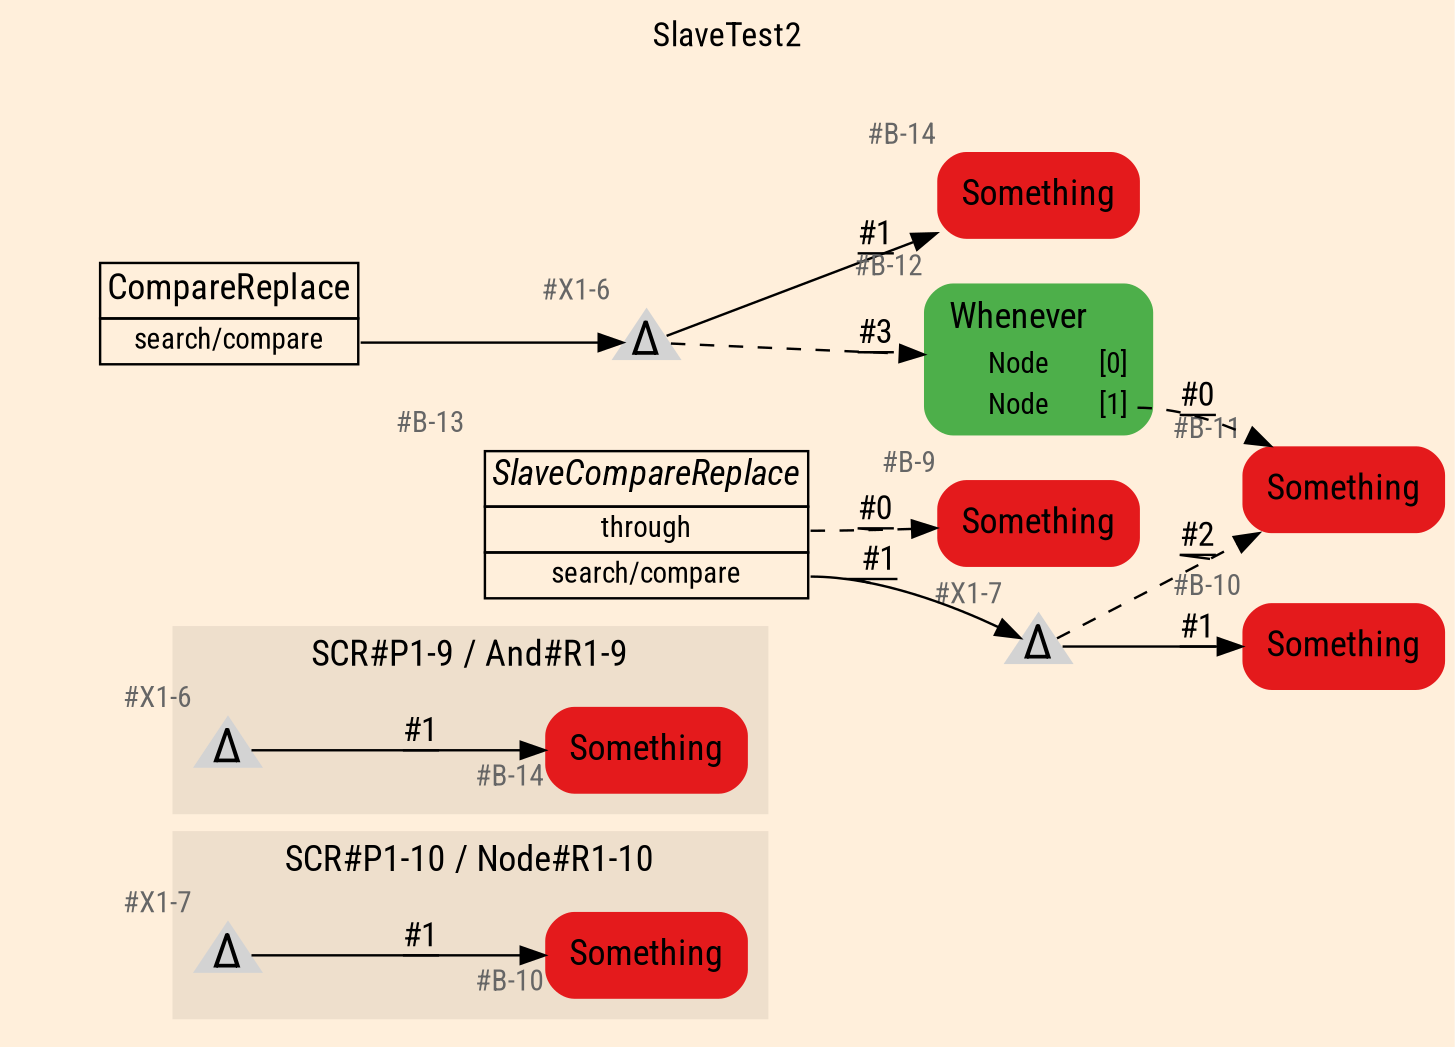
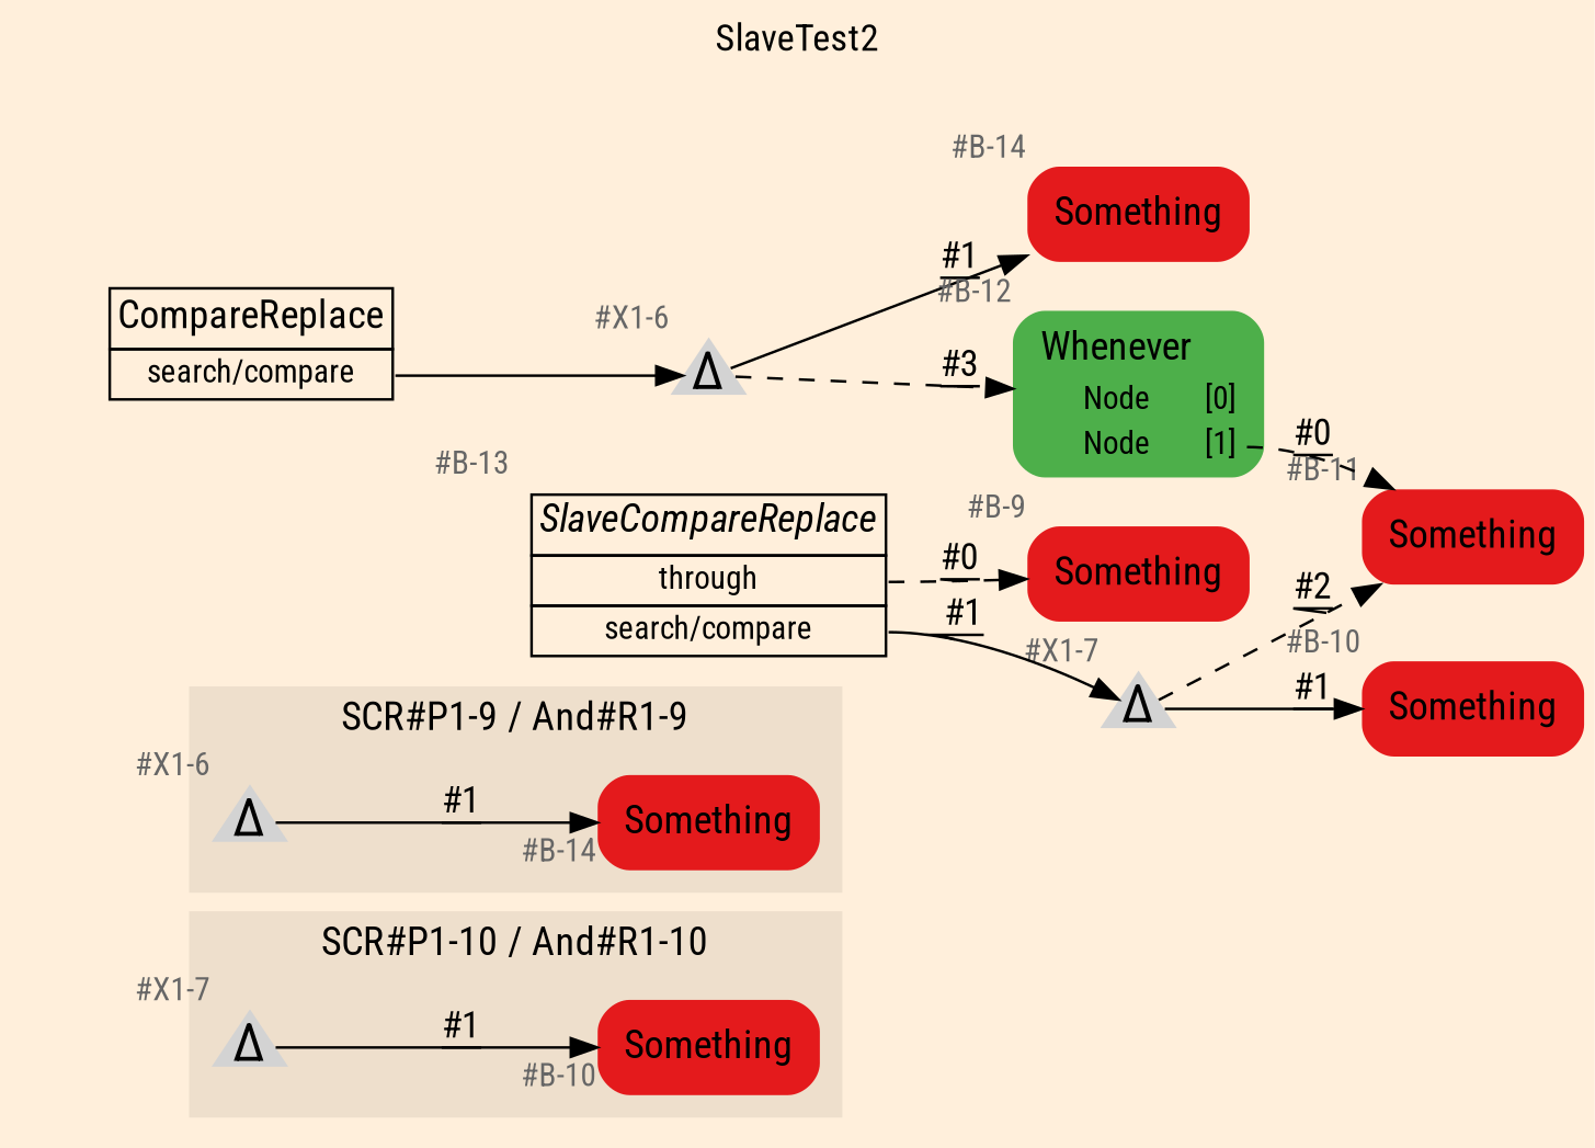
  digraph {
    bgcolor=antiquewhite1
    color=black
    fontcolor=black
    fontname="Roboto Condensed"
    label=SlaveTest2
    labelloc=t
    rankdir=LR
    ranksep=0.3
    node [fillcolor="/set19/1" fontcolor=grey40 fontname="Roboto Condensed" fontsize=12 shape=plaintext style="rounded,filled" xlabel="#B-10"]
    edge [color=black decorate=true fontcolor=black fontname="Roboto Condensed"]
    n1 [label=<<TABLE BORDER="0" CELLBORDER="0" CELLSPACING="0">          <TR><TD><FONT COLOR="black" POINT-SIZE="15">Something</FONT></TD></TR>         </TABLE>>]
    n2 [fixedsize=true height=0.4 label=<<FONT COLOR="black" POINT-SIZE="20">Δ</FONT>> penwidth=0.0 shape=triangle style=filled width=0.4 xlabel="#X1-7" fillcolor=""]
    n3 [label=<<TABLE BORDER="0" CELLBORDER="0" CELLSPACING="0">          <TR><TD><FONT COLOR="black" POINT-SIZE="15">Something</FONT></TD></TR>         </TABLE>> xlabel="#B-14"]
    n4 [fixedsize=true height=0.4 label=<<FONT COLOR="black" POINT-SIZE="20">Δ</FONT>> penwidth=0.0 shape=triangle style=filled width=0.4 xlabel="#X1-6" fillcolor=""]
    n5 [color=black fillcolor=antiquewhite1 label=<<TABLE BORDER="0" CELLBORDER="1" CELLSPACING="0">      <TR><TD><FONT COLOR="black" POINT-SIZE="15">CompareReplace</FONT></TD></TR>      <TR><TD PORT="port0"><FONT COLOR="black" POINT-SIZE="12">search/compare</FONT></TD></TR>     </TABLE>> style=filled xlabel=""]
    n6 [fixedsize=true height=0.4 label=<<FONT COLOR="black" POINT-SIZE="20">Δ</FONT>> penwidth=0.0 shape=triangle style=filled width=0.4 xlabel="#X1-6" fillcolor=""]
    n7 [label=<<TABLE BORDER="0" CELLBORDER="0" CELLSPACING="0">      <TR><TD><FONT COLOR="black" POINT-SIZE="15">Something</FONT></TD></TR>     </TABLE>> xlabel="#B-14"]
    n8 [fillcolor="/set19/3" label=<<TABLE BORDER="0" CELLBORDER="0" CELLSPACING="0">      <TR><TD><FONT COLOR="black" POINT-SIZE="15">Whenever</FONT></TD></TR>      <TR><TD><FONT COLOR="black" POINT-SIZE="12">Node</FONT></TD><TD PORT="port0"><FONT COLOR="black" POINT-SIZE="12">[0]</FONT></TD></TR>      <TR><TD><FONT COLOR="black" POINT-SIZE="12">Node</FONT></TD><TD PORT="port1"><FONT COLOR="black" POINT-SIZE="12">[1]</FONT></TD></TR>     </TABLE>> xlabel="#B-12"]
    n9 [label=<<TABLE BORDER="0" CELLBORDER="0" CELLSPACING="0">      <TR><TD><FONT COLOR="black" POINT-SIZE="15">Something</FONT></TD></TR>     </TABLE>> xlabel="#B-11"]
    n10 [color=black fillcolor=antiquewhite1 label=<<TABLE BORDER="0" CELLBORDER="1" CELLSPACING="0">      <TR><TD><FONT COLOR="black" POINT-SIZE="15"><I>SlaveCompareReplace</I></FONT></TD></TR>      <TR><TD PORT="port0"><FONT COLOR="black" POINT-SIZE="12">through</FONT></TD></TR>      <TR><TD PORT="port1"><FONT COLOR="black" POINT-SIZE="12">search/compare</FONT></TD></TR>     </TABLE>> style=filled xlabel="#B-13"]
    n11 [label=<<TABLE BORDER="0" CELLBORDER="0" CELLSPACING="0">      <TR><TD><FONT COLOR="black" POINT-SIZE="15">Something</FONT></TD></TR>     </TABLE>> xlabel="#B-9"]
    n12 [fixedsize=true height=0.4 label=<<FONT COLOR="black" POINT-SIZE="20">Δ</FONT>> penwidth=0.0 shape=triangle style=filled width=0.4 xlabel="#X1-7" fillcolor=""]
    n13 [label=<<TABLE BORDER="0" CELLBORDER="0" CELLSPACING="0">      <TR><TD><FONT COLOR="black" POINT-SIZE="15">Something</FONT></TD></TR>     </TABLE>>]
    subgraph cluster_1 {
      color=antiquewhite2
      fontsize=15
-     label="SCR#P1-10 / Node#R1-10"
+     label="SCR#P1-10 / And#R1-10"
      style=filled
      n1
      n2
    }
    subgraph cluster_2 {
      color=antiquewhite2
      fontsize=15
      label="SCR#P1-9 / And#R1-9"
      style=filled
      n3
      n4
    }
    n2 -> n1 [label="#1"]
    n4 -> n3 [label="#1"]
    n5 -> n6 [tailport=port0]
    n6 -> n7 [label="#1"]
    n6 -> n8 [label="#3" style=dashed]
    n8 -> n9 [label="#0" style=dashed tailport=port1]
    n10 -> n11 [label="#0" style=dashed tailport=port0]
    n10 -> n12 [label=" #1" tailport=port1]
    n12 -> n9 [label="#2" style=dashed]
    n12 -> n13 [label="#1"]
  }
